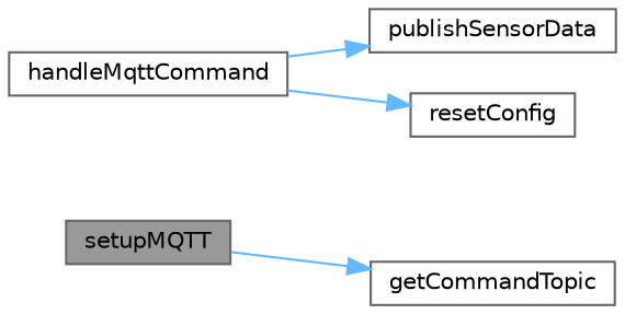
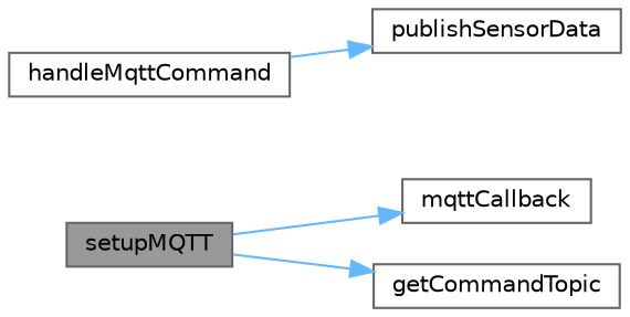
  digraph {
    rankdir=LR
    node [color=grey40 fillcolor=white fontname=Helvetica fontsize=10 shape=box style=filled]
    edge [color=steelblue1 fontname=Helvetica fontsize=10 labelfontname=Helvetica labelfontsize=10 style=solid]
    n1 [color=gray40 fillcolor=grey60 fontcolor=black height=0.2 label=setupMQTT width=0.4]
+   n2 [height=0.2 label=mqttCallback width=0.4]
    n3 [height=0.2 label=getCommandTopic width=0.4]
    n4 [height=0.2 label=handleMqttCommand width=0.4]
    n5 [height=0.2 label=publishSensorData width=0.4]
-   n6 [height=0.2 label=resetConfig width=0.4]
+   n1 -> n2
    n1 -> n3
    n4 -> n5
-   n4 -> n6
  }
